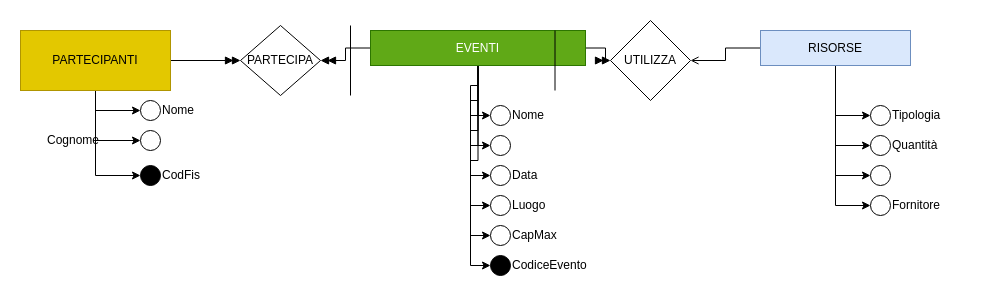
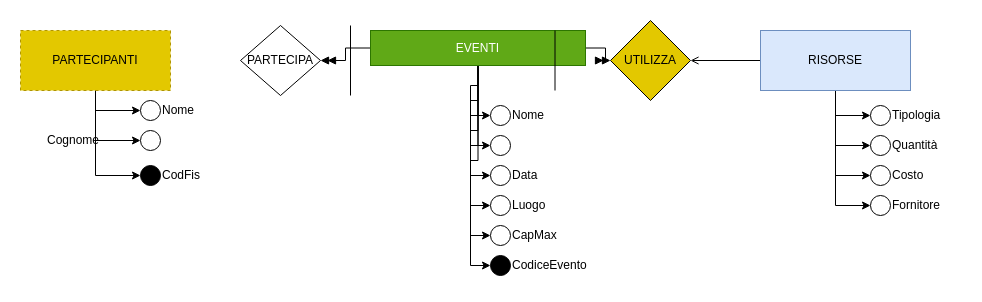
  <mxCell id="0" />
  <mxCell id="1" parent="0" />
  <mxCell id="2" style="edgeStyle=orthogonalEdgeStyle;rounded=0;orthogonalLoop=1;jettySize=auto;html=1;entryX=0;entryY=0.5;entryDx=0;entryDy=0;endArrow=doubleBlock;endFill=1;" parent="1" source="10" target="43" edge="1"><mxGeometry relative="1" as="geometry" /></mxCell>
  <mxCell id="3" style="edgeStyle=orthogonalEdgeStyle;rounded=0;orthogonalLoop=1;jettySize=auto;html=1;entryX=1;entryY=0.5;entryDx=0;entryDy=0;endArrow=doubleBlock;endFill=1;" parent="1" source="10" target="45" edge="1"><mxGeometry relative="1" as="geometry" /></mxCell>
  <mxCell id="4" style="edgeStyle=orthogonalEdgeStyle;rounded=0;orthogonalLoop=1;jettySize=auto;html=1;entryX=0;entryY=0.5;entryDx=0;entryDy=0;" parent="1" source="10" target="22" edge="1"><mxGeometry relative="1" as="geometry" /></mxCell>
  <mxCell id="5" style="edgeStyle=orthogonalEdgeStyle;rounded=0;orthogonalLoop=1;jettySize=auto;html=1;entryX=0;entryY=0.5;entryDx=0;entryDy=0;" parent="1" source="10" target="23" edge="1"><mxGeometry relative="1" as="geometry" /></mxCell>
  <mxCell id="6" style="edgeStyle=orthogonalEdgeStyle;rounded=0;orthogonalLoop=1;jettySize=auto;html=1;entryX=0;entryY=0.5;entryDx=0;entryDy=0;" parent="1" source="10" target="24" edge="1"><mxGeometry relative="1" as="geometry" /></mxCell>
  <mxCell id="7" style="edgeStyle=orthogonalEdgeStyle;rounded=0;orthogonalLoop=1;jettySize=auto;html=1;entryX=0;entryY=0.5;entryDx=0;entryDy=0;" parent="1" source="10" target="25" edge="1"><mxGeometry relative="1" as="geometry" /></mxCell>
  <mxCell id="8" style="edgeStyle=orthogonalEdgeStyle;rounded=0;orthogonalLoop=1;jettySize=auto;html=1;entryX=0;entryY=0.5;entryDx=0;entryDy=0;" parent="1" source="10" target="34" edge="1"><mxGeometry relative="1" as="geometry" /></mxCell>
  <mxCell id="9" style="edgeStyle=orthogonalEdgeStyle;rounded=0;orthogonalLoop=1;jettySize=auto;html=1;entryX=0;entryY=0.5;entryDx=0;entryDy=0;" parent="1" source="10" target="37" edge="1"><mxGeometry relative="1" as="geometry" /></mxCell>
  <mxCell id="10" value="EVENTI" style="rounded=0;whiteSpace=wrap;html=1;fillColor=#60a917;strokeColor=#2D7600;fontColor=#ffffff;" parent="1" vertex="1"><mxGeometry x="370" y="30" width="215" height="35" as="geometry" /></mxCell>
- <mxCell id="11" style="edgeStyle=orthogonalEdgeStyle;rounded=0;orthogonalLoop=1;jettySize=auto;html=1;entryX=0;entryY=0.5;entryDx=0;entryDy=0;endArrow=doubleBlock;endFill=1;" parent="1" source="15" target="45" edge="1"><mxGeometry relative="1" as="geometry" /></mxCell>
  <mxCell id="12" style="edgeStyle=orthogonalEdgeStyle;rounded=0;orthogonalLoop=1;jettySize=auto;html=1;entryX=0;entryY=0.5;entryDx=0;entryDy=0;" parent="1" source="15" target="26" edge="1"><mxGeometry relative="1" as="geometry" /></mxCell>
  <mxCell id="13" style="edgeStyle=orthogonalEdgeStyle;rounded=0;orthogonalLoop=1;jettySize=auto;html=1;entryX=0;entryY=0.5;entryDx=0;entryDy=0;" parent="1" source="15" target="47" edge="1"><mxGeometry relative="1" as="geometry" /></mxCell>
  <mxCell id="14" style="edgeStyle=orthogonalEdgeStyle;rounded=0;orthogonalLoop=1;jettySize=auto;html=1;entryX=0;entryY=0.5;entryDx=0;entryDy=0;" parent="1" source="15" target="49" edge="1"><mxGeometry relative="1" as="geometry" /></mxCell>
- <mxCell id="15" value="PARTECIPANTI" style="rounded=0;whiteSpace=wrap;html=1;fillColor=#e3c800;fontColor=#000000;strokeColor=#B09500;" parent="1" vertex="1"><mxGeometry y="30" width="150" height="60" as="geometry" x="20" /></mxCell>
+ <mxCell id="15" value="PARTECIPANTI" style="rounded=0;whiteSpace=wrap;html=1;fillColor=#e3c800;fontColor=#000000;strokeColor=#B09500;dashed=1;" parent="1" vertex="1"><mxGeometry y="30" width="150" height="60" as="geometry" x="20" /></mxCell>
  <mxCell id="16" style="edgeStyle=orthogonalEdgeStyle;rounded=0;orthogonalLoop=1;jettySize=auto;html=1;entryX=1;entryY=0.5;entryDx=0;entryDy=0;endArrow=open;endFill=1;" parent="1" source="21" target="43" edge="1"><mxGeometry relative="1" as="geometry" /></mxCell>
  <mxCell id="17" style="edgeStyle=orthogonalEdgeStyle;rounded=0;orthogonalLoop=1;jettySize=auto;html=1;entryX=0;entryY=0.5;entryDx=0;entryDy=0;" parent="1" source="21" target="27" edge="1"><mxGeometry relative="1" as="geometry" /></mxCell>
  <mxCell id="18" style="edgeStyle=orthogonalEdgeStyle;rounded=0;orthogonalLoop=1;jettySize=auto;html=1;entryX=0;entryY=0.5;entryDx=0;entryDy=0;" parent="1" source="21" target="28" edge="1"><mxGeometry relative="1" as="geometry" /></mxCell>
  <mxCell id="19" style="edgeStyle=orthogonalEdgeStyle;rounded=0;orthogonalLoop=1;jettySize=auto;html=1;entryX=0;entryY=0.5;entryDx=0;entryDy=0;" parent="1" source="21" target="29" edge="1"><mxGeometry relative="1" as="geometry" /></mxCell>
  <mxCell id="20" style="edgeStyle=orthogonalEdgeStyle;rounded=0;orthogonalLoop=1;jettySize=auto;html=1;entryX=0;entryY=0.5;entryDx=0;entryDy=0;" parent="1" source="21" target="30" edge="1"><mxGeometry relative="1" as="geometry" /></mxCell>
- <mxCell id="21" value="RISORSE" style="rounded=0;whiteSpace=wrap;html=1;fillColor=#dae8fc;strokeColor=#6c8ebf;" parent="1" vertex="1"><mxGeometry x="760" y="30" width="150" height="35" as="geometry" /></mxCell>
+ <mxCell id="21" value="RISORSE" style="rounded=0;whiteSpace=wrap;html=1;fillColor=#dae8fc;strokeColor=#6c8ebf;" parent="1" vertex="1"><mxGeometry x="760" y="30" width="150" height="60" as="geometry" /></mxCell>
  <mxCell id="22" value="" style="ellipse;whiteSpace=wrap;html=1;aspect=fixed;" parent="1" vertex="1"><mxGeometry x="490" y="105" width="20" height="20" as="geometry" /></mxCell>
  <mxCell id="23" value="" style="ellipse;whiteSpace=wrap;html=1;aspect=fixed;" parent="1" vertex="1"><mxGeometry x="490" y="135" width="20" height="20" as="geometry" /></mxCell>
  <mxCell id="24" value="" style="ellipse;whiteSpace=wrap;html=1;aspect=fixed;" parent="1" vertex="1"><mxGeometry x="490" y="165" width="20" height="20" as="geometry" /></mxCell>
  <mxCell id="25" value="" style="ellipse;whiteSpace=wrap;html=1;aspect=fixed;" parent="1" vertex="1"><mxGeometry x="490" y="195" width="20" height="20" as="geometry" /></mxCell>
  <mxCell id="26" value="" style="ellipse;whiteSpace=wrap;html=1;aspect=fixed;" parent="1" vertex="1"><mxGeometry x="140" y="100" width="20" height="20" as="geometry" /></mxCell>
  <mxCell id="27" value="" style="ellipse;whiteSpace=wrap;html=1;aspect=fixed;" parent="1" vertex="1"><mxGeometry x="870" y="105" width="20" height="20" as="geometry" /></mxCell>
  <mxCell id="28" value="" style="ellipse;whiteSpace=wrap;html=1;aspect=fixed;" parent="1" vertex="1"><mxGeometry x="870" y="135" width="20" height="20" as="geometry" /></mxCell>
  <mxCell id="29" value="" style="ellipse;whiteSpace=wrap;html=1;aspect=fixed;" parent="1" vertex="1"><mxGeometry x="870" y="165" width="20" height="20" as="geometry" /></mxCell>
  <mxCell id="30" value="" style="ellipse;whiteSpace=wrap;html=1;aspect=fixed;" parent="1" vertex="1"><mxGeometry x="870" y="195" width="20" height="20" as="geometry" /></mxCell>
  <mxCell id="31" value="Nome" style="text;html=1;align=left;verticalAlign=middle;resizable=0;points=[];autosize=1;strokeColor=none;fillColor=none;" parent="1" vertex="1"><mxGeometry x="510" y="100" width="60" height="30" as="geometry" /></mxCell>
  <mxCell id="32" value="Data" style="text;html=1;align=left;verticalAlign=middle;resizable=0;points=[];autosize=1;strokeColor=none;fillColor=none;" parent="1" vertex="1"><mxGeometry x="510" y="160" width="50" height="30" as="geometry" /></mxCell>
  <mxCell id="33" value="Luogo" style="text;html=1;align=left;verticalAlign=middle;resizable=0;points=[];autosize=1;strokeColor=none;fillColor=none;" parent="1" vertex="1"><mxGeometry x="510" y="190" width="60" height="30" as="geometry" /></mxCell>
  <mxCell id="34" value="" style="ellipse;whiteSpace=wrap;html=1;aspect=fixed;" parent="1" vertex="1"><mxGeometry x="490" y="225" width="20" height="20" as="geometry" /></mxCell>
  <mxCell id="35" value="CapMax" style="text;html=1;align=left;verticalAlign=middle;resizable=0;points=[];autosize=1;strokeColor=none;fillColor=none;" parent="1" vertex="1"><mxGeometry x="510" y="220" width="70" height="30" as="geometry" /></mxCell>
  <mxCell id="36" value="Nome" style="text;html=1;align=left;verticalAlign=middle;resizable=0;points=[];autosize=1;strokeColor=none;fillColor=none;" parent="1" vertex="1"><mxGeometry x="160" y="95" width="60" height="30" as="geometry" /></mxCell>
  <mxCell id="37" value="" style="ellipse;whiteSpace=wrap;html=1;aspect=fixed;strokeColor=#000000;fillColor=#000000;" parent="1" vertex="1"><mxGeometry x="490" y="255" width="20" height="20" as="geometry" /></mxCell>
  <mxCell id="38" value="CodiceEvento" style="text;html=1;align=left;verticalAlign=middle;resizable=0;points=[];autosize=1;strokeColor=none;fillColor=none;" parent="1" vertex="1"><mxGeometry x="510" y="250" width="100" height="30" as="geometry" /></mxCell>
  <mxCell id="39" value="Tipologia" style="text;html=1;align=left;verticalAlign=middle;resizable=0;points=[];autosize=1;strokeColor=none;fillColor=none;" parent="1" vertex="1"><mxGeometry x="890" y="100" width="70" height="30" as="geometry" /></mxCell>
  <mxCell id="40" value="Quantità" style="text;html=1;align=left;verticalAlign=middle;resizable=0;points=[];autosize=1;strokeColor=none;fillColor=none;" parent="1" vertex="1"><mxGeometry x="890" y="130" width="70" height="30" as="geometry" /></mxCell>
+ <mxCell id="41" value="Costo" style="text;html=1;align=left;verticalAlign=middle;resizable=0;points=[];autosize=1;strokeColor=none;fillColor=none;" parent="1" vertex="1"><mxGeometry x="890" y="160" width="50" height="30" as="geometry" /></mxCell>
  <mxCell id="42" value="Fornitore" style="text;html=1;align=left;verticalAlign=middle;resizable=0;points=[];autosize=1;strokeColor=none;fillColor=none;" parent="1" vertex="1"><mxGeometry x="890" y="190" width="70" height="30" as="geometry" /></mxCell>
- <mxCell id="43" value="UTILIZZA" style="rhombus;whiteSpace=wrap;html=1;" parent="1" vertex="1"><mxGeometry x="610" y="20" width="80" height="80" as="geometry" /></mxCell>
+ <mxCell id="43" value="UTILIZZA" style="rhombus;whiteSpace=wrap;html=1;fillColor=#e3c800;" parent="1" vertex="1"><mxGeometry x="610" y="20" width="80" height="80" as="geometry" /></mxCell>
  <mxCell id="44" value="" style="endArrow=none;html=1;rounded=0;" parent="1" edge="1"><mxGeometry width="50" height="50" relative="1" as="geometry"><mxPoint x="554.5" y="90" as="sourcePoint" /><mxPoint x="554.5" y="30" as="targetPoint" /></mxGeometry></mxCell>
  <mxCell id="45" value="PARTECIPA" style="rhombus;whiteSpace=wrap;html=1;" parent="1" vertex="1"><mxGeometry x="240" y="25" width="80" height="70" as="geometry" /></mxCell>
  <mxCell id="46" value="" style="endArrow=none;html=1;rounded=0;" parent="1" edge="1"><mxGeometry width="50" height="50" relative="1" as="geometry"><mxPoint x="350" y="95" as="sourcePoint" /><mxPoint x="350" y="25" as="targetPoint" /></mxGeometry></mxCell>
  <mxCell id="47" value="" style="ellipse;whiteSpace=wrap;html=1;aspect=fixed;" parent="1" vertex="1"><mxGeometry x="140" y="130" width="20" height="20" as="geometry" /></mxCell>
  <mxCell id="48" value="Cognome" style="text;html=1;align=left;verticalAlign=middle;resizable=0;points=[];autosize=1;strokeColor=none;fillColor=none;" parent="1" vertex="1"><mxGeometry x="45" y="125" width="80" height="30" as="geometry" /></mxCell>
  <mxCell id="49" value="" style="ellipse;whiteSpace=wrap;html=1;aspect=fixed;fillColor=#000000;" parent="1" vertex="1"><mxGeometry x="140" y="165" width="20" height="20" as="geometry" /></mxCell>
  <mxCell id="50" value="CodFis" style="text;html=1;align=left;verticalAlign=middle;resizable=0;points=[];autosize=1;strokeColor=none;fillColor=none;" parent="1" vertex="1"><mxGeometry x="160" y="160" width="60" height="30" as="geometry" /></mxCell>
